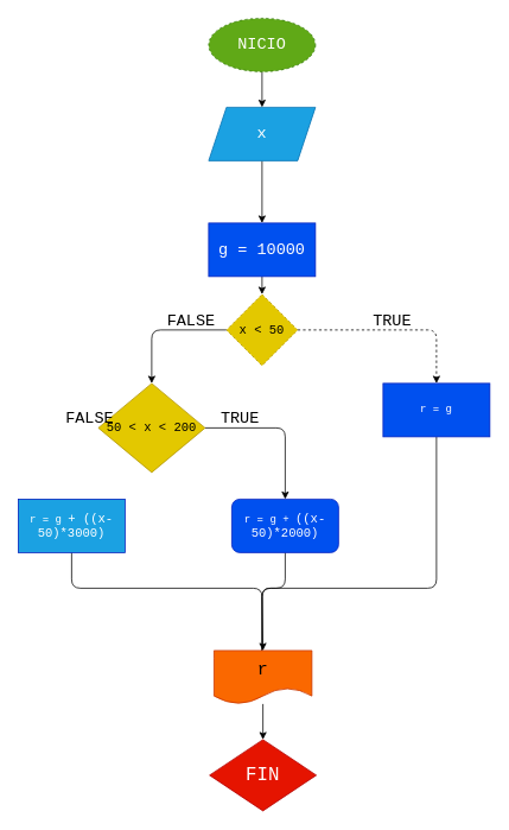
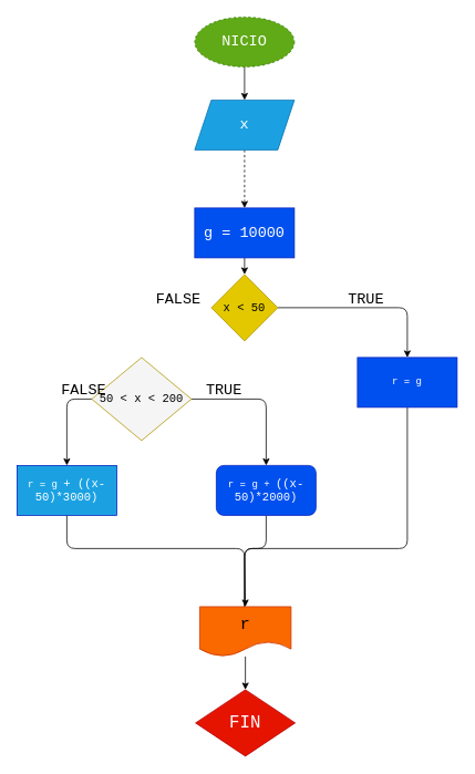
  <mxCell id="0" />
  <mxCell id="1" parent="0" />
  <mxCell id="2" value="" style="edgeStyle=none;html=1;fontFamily=Courier New;fontSize=18;" edge="1" parent="1" source="3" target="5"><mxGeometry relative="1" as="geometry" /></mxCell>
  <mxCell id="3" value="NICIO" style="ellipse;whiteSpace=wrap;html=1;fillColor=#60a917;fontColor=#ffffff;strokeColor=#2D7600;fontFamily=Courier New;fontSize=18;dashed=1;" vertex="1" parent="1"><mxGeometry x="234" width="120" height="60" as="geometry" y="20" /></mxCell>
- <mxCell id="4" value="" style="edgeStyle=none;html=1;fontFamily=Courier New;fontSize=18;" edge="1" parent="1" source="5" target="7"><mxGeometry relative="1" as="geometry" /></mxCell>
+ <mxCell id="4" value="" style="edgeStyle=none;html=1;fontFamily=Courier New;fontSize=18;dashed=1;" edge="1" parent="1" source="5" target="7"><mxGeometry relative="1" as="geometry" /></mxCell>
  <mxCell id="5" value="x" style="shape=parallelogram;perimeter=parallelogramPerimeter;whiteSpace=wrap;html=1;fixedSize=1;fillColor=#1ba1e2;fontColor=#ffffff;strokeColor=#006EAF;fontFamily=Courier New;fontSize=18;" vertex="1" parent="1"><mxGeometry x="234" y="120" width="120" height="60" as="geometry" /></mxCell>
  <mxCell id="6" value="" style="edgeStyle=none;html=1;fontFamily=Courier New;fontSize=18;" edge="1" parent="1" source="7" target="10"><mxGeometry relative="1" as="geometry" /></mxCell>
  <mxCell id="7" value="g = 10000" style="whiteSpace=wrap;html=1;fillColor=#0050ef;fontColor=#ffffff;strokeColor=#001DBC;fontFamily=Courier New;fontSize=18;" vertex="1" parent="1"><mxGeometry x="234" y="250" width="120" height="60" as="geometry" /></mxCell>
- <mxCell id="8" value="" style="edgeStyle=none;html=1;fontFamily=Courier New;fontSize=18;dashed=1;" edge="1" parent="1" source="10" target="21"><mxGeometry relative="1" as="geometry"><Array as="points"><mxPoint x="490" y="370" /></Array><mxPoint x="490" y="460" as="targetPoint" /></mxGeometry></mxCell>
- <mxCell id="9" value="" style="edgeStyle=none;html=1;fontFamily=Courier New;fontSize=18;" edge="1" parent="1" source="10" target="14"><mxGeometry relative="1" as="geometry"><Array as="points"><mxPoint x="170" y="370" /></Array></mxGeometry></mxCell>
- <mxCell id="10" value="x &amp;lt; 50" style="rhombus;whiteSpace=wrap;html=1;fillColor=#e3c800;fontColor=#000000;strokeColor=#B09500;fontFamily=Courier New;fontSize=14;dashed=1;" vertex="1" parent="1"><mxGeometry x="254" y="330" width="80" height="80" as="geometry" /></mxCell>
+ <mxCell id="8" value="" style="edgeStyle=none;html=1;fontFamily=Courier New;fontSize=18;" edge="1" parent="1" source="10" target="21"><mxGeometry relative="1" as="geometry"><Array as="points"><mxPoint x="490" y="370" /></Array><mxPoint x="490" y="460" as="targetPoint" /></mxGeometry></mxCell>
+ <mxCell id="10" value="x &amp;lt; 50" style="rhombus;whiteSpace=wrap;html=1;fillColor=#e3c800;fontColor=#000000;strokeColor=#B09500;fontFamily=Courier New;fontSize=14;" vertex="1" parent="1"><mxGeometry x="254" y="330" width="80" height="80" as="geometry" /></mxCell>
  <mxCell id="11" style="edgeStyle=none;html=1;entryX=0.5;entryY=0;entryDx=0;entryDy=0;fontFamily=Courier New;fontSize=18;exitX=0.5;exitY=1;exitDx=0;exitDy=0;" edge="1" parent="1" source="21"><mxGeometry relative="1" as="geometry"><Array as="points"><mxPoint x="490" y="660" /><mxPoint x="294" y="660" /></Array><mxPoint x="490" y="520" as="sourcePoint" /><mxPoint x="294" y="740" as="targetPoint" /></mxGeometry></mxCell>
  <mxCell id="12" value="" style="edgeStyle=none;html=1;fontFamily=Courier New;fontSize=18;entryX=0.5;entryY=0;entryDx=0;entryDy=0;" edge="1" parent="1" source="14" target="22"><mxGeometry relative="1" as="geometry"><Array as="points"><mxPoint x="320" y="480" /></Array><mxPoint x="320" y="565" as="targetPoint" /></mxGeometry></mxCell>
- <mxCell id="14" value="50 &amp;lt; x &amp;lt; 200" style="rhombus;whiteSpace=wrap;html=1;fillColor=#e3c800;fontColor=#000000;strokeColor=#B09500;fontFamily=Courier New;fontSize=14;" vertex="1" parent="1"><mxGeometry x="110" y="430" width="120" height="100" as="geometry" /></mxCell>
+ <mxCell id="13" value="" style="edgeStyle=none;html=1;fontFamily=Courier New;fontSize=18;entryX=0.5;entryY=0;entryDx=0;entryDy=0;" edge="1" parent="1" source="14" target="23"><mxGeometry relative="1" as="geometry"><Array as="points"><mxPoint x="80" y="480" /></Array><mxPoint x="80" y="565" as="targetPoint" /></mxGeometry></mxCell>
+ <mxCell id="14" value="50 &amp;lt; x &amp;lt; 200" style="rhombus;whiteSpace=wrap;html=1;fillColor=#f5f5f5;fontColor=#000000;strokeColor=#B09500;fontFamily=Courier New;fontSize=14;" vertex="1" parent="1"><mxGeometry x="110" y="430" width="120" height="100" as="geometry" /></mxCell>
  <mxCell id="15" style="edgeStyle=none;html=1;entryX=0.5;entryY=0;entryDx=0;entryDy=0;fontFamily=Courier New;fontSize=18;exitX=0.5;exitY=1;exitDx=0;exitDy=0;" edge="1" parent="1" source="22"><mxGeometry relative="1" as="geometry"><Array as="points"><mxPoint x="320" y="660" /><mxPoint x="294" y="660" /></Array><mxPoint x="320" y="630" as="sourcePoint" /><mxPoint x="294" y="740" as="targetPoint" /></mxGeometry></mxCell>
  <mxCell id="16" style="edgeStyle=none;html=1;entryX=0.5;entryY=0;entryDx=0;entryDy=0;fontFamily=Courier New;fontSize=18;exitX=0.5;exitY=1;exitDx=0;exitDy=0;" edge="1" parent="1" source="23" target="25"><mxGeometry relative="1" as="geometry"><Array as="points"><mxPoint x="80" y="660" /><mxPoint x="294" y="660" /></Array><mxPoint x="80" y="630" as="sourcePoint" /><mxPoint x="294" y="740" as="targetPoint" /></mxGeometry></mxCell>
  <mxCell id="17" value="TRUE" style="text;html=1;align=center;verticalAlign=middle;resizable=0;points=[];autosize=1;strokeColor=none;fillColor=none;fontSize=18;fontFamily=Courier New;" vertex="1" parent="1"><mxGeometry x="405" y="340" width="70" height="40" as="geometry" /></mxCell>
  <mxCell id="18" value="FALSE" style="text;html=1;align=center;verticalAlign=middle;resizable=0;points=[];autosize=1;strokeColor=none;fillColor=none;fontSize=18;fontFamily=Courier New;" vertex="1" parent="1"><mxGeometry x="174" y="340" width="80" height="40" as="geometry" /></mxCell>
  <mxCell id="19" value="TRUE" style="text;html=1;align=center;verticalAlign=middle;resizable=0;points=[];autosize=1;strokeColor=none;fillColor=none;fontSize=18;fontFamily=Courier New;" vertex="1" parent="1"><mxGeometry x="234" y="450" width="70" height="40" as="geometry" /></mxCell>
  <mxCell id="20" value="FALSE" style="text;html=1;align=center;verticalAlign=middle;resizable=0;points=[];autosize=1;strokeColor=none;fillColor=none;fontSize=18;fontFamily=Courier New;" vertex="1" parent="1"><mxGeometry x="60" y="450" width="80" height="40" as="geometry" /></mxCell>
  <mxCell id="21" value="r = g" style="rounded=0;whiteSpace=wrap;html=1;fillColor=#0050ef;fontColor=#ffffff;strokeColor=#001DBC;fontFamily=Courier New;" vertex="1" parent="1"><mxGeometry x="430" y="430" width="120" height="60" as="geometry" /></mxCell>
  <mxCell id="22" value="&lt;font color=&quot;#ffffff&quot;&gt;r = g +&amp;nbsp;&lt;span style=&quot;font-size: 14px;&quot;&gt;((&lt;/span&gt;&lt;span style=&quot;font-size: 14px;&quot;&gt;x&lt;/span&gt;&lt;span style=&quot;font-size: 14px;&quot;&gt;-&lt;/span&gt;&lt;span style=&quot;font-size: 14px;&quot;&gt;50&lt;/span&gt;&lt;span style=&quot;font-size: 14px;&quot;&gt;)*&lt;/span&gt;&lt;span style=&quot;font-size: 14px;&quot;&gt;2000&lt;/span&gt;&lt;span style=&quot;font-size: 14px;&quot;&gt;)&lt;/span&gt;&lt;/font&gt;" style="whiteSpace=wrap;html=1;fillColor=#0050ef;fontColor=default;strokeColor=#001DBC;fontFamily=Courier New;rounded=1;" vertex="1" parent="1"><mxGeometry x="260" y="560" width="120" height="60" as="geometry" /></mxCell>
  <mxCell id="23" value="r = g&amp;nbsp;&lt;span style=&quot;font-size: 14px;&quot;&gt;+ ((&lt;/span&gt;&lt;span style=&quot;font-size: 14px;&quot;&gt;x&lt;/span&gt;&lt;span style=&quot;font-size: 14px;&quot;&gt;-&lt;/span&gt;&lt;span style=&quot;font-size: 14px;&quot;&gt;50&lt;/span&gt;&lt;span style=&quot;font-size: 14px;&quot;&gt;)*&lt;/span&gt;&lt;span style=&quot;font-size: 14px;&quot;&gt;3000&lt;/span&gt;&lt;span style=&quot;font-size: 14px;&quot;&gt;)&lt;/span&gt;" style="rounded=0;whiteSpace=wrap;html=1;fillColor=#1ba1e2;fontColor=#ffffff;strokeColor=#001DBC;fontFamily=Courier New;" vertex="1" parent="1"><mxGeometry x="20" y="560" width="120" height="60" as="geometry" /></mxCell>
  <mxCell id="24" style="edgeStyle=none;html=1;fontFamily=Courier New;" edge="1" parent="1" source="25" target="26"><mxGeometry relative="1" as="geometry" /></mxCell>
  <mxCell id="25" value="r" style="shape=document;whiteSpace=wrap;html=1;boundedLbl=1;fillColor=#fa6800;fontColor=#000000;strokeColor=#C73500;fontFamily=Courier New;fontSize=20;" vertex="1" parent="1"><mxGeometry x="240" y="730" width="110" height="60" as="geometry" /></mxCell>
  <mxCell id="26" value="FIN" style="rhombus;whiteSpace=wrap;html=1;fillColor=#e51400;fontColor=#ffffff;strokeColor=#B20000;fontFamily=Courier New;fontSize=21;" vertex="1" parent="1"><mxGeometry x="235" y="830" width="120" height="80" as="geometry" /></mxCell>
